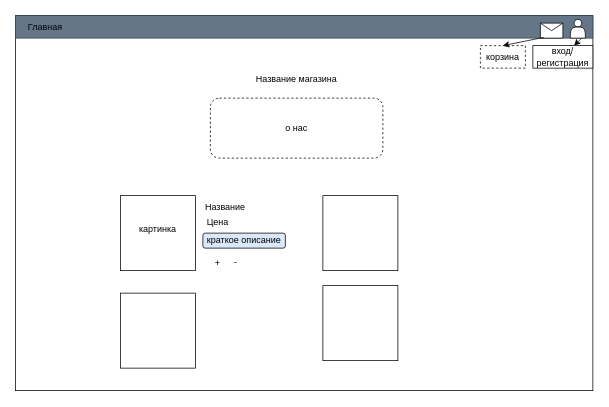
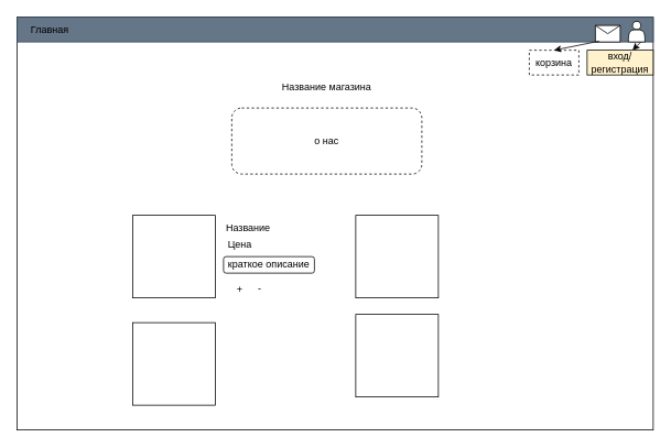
  <mxCell id="0" />
  <mxCell id="1" parent="0" />
  <mxCell id="2" value="" style="rounded=0;whiteSpace=wrap;html=1;" vertex="1" parent="1"><mxGeometry x="20" y="20" width="770" height="500" as="geometry" /></mxCell>
  <mxCell id="3" value="" style="rounded=0;whiteSpace=wrap;html=1;fillColor=#647687;strokeColor=#314354;fontColor=#ffffff;" vertex="1" parent="1"><mxGeometry x="20" y="20" width="770" height="30" as="geometry" /></mxCell>
  <mxCell id="4" value="Название магазина" style="text;html=1;strokeColor=none;fillColor=none;align=center;verticalAlign=middle;whiteSpace=wrap;rounded=0;" vertex="1" parent="1"><mxGeometry x="330" y="90" width="130" height="30" as="geometry" /></mxCell>
  <mxCell id="5" value="о нас" style="rounded=1;whiteSpace=wrap;html=1;dashed=1;" vertex="1" parent="1"><mxGeometry x="280" y="130" width="230" height="80" as="geometry" /></mxCell>
  <mxCell id="6" value="" style="whiteSpace=wrap;html=1;aspect=fixed;" vertex="1" parent="1"><mxGeometry x="160" y="260" width="100" height="100" as="geometry" /></mxCell>
  <mxCell id="7" value="" style="whiteSpace=wrap;html=1;aspect=fixed;" vertex="1" parent="1"><mxGeometry x="430" y="260" width="100" height="100" as="geometry" /></mxCell>
  <mxCell id="8" value="" style="whiteSpace=wrap;html=1;aspect=fixed;" vertex="1" parent="1"><mxGeometry x="160" y="390" width="100" height="100" as="geometry" /></mxCell>
  <mxCell id="9" value="" style="whiteSpace=wrap;html=1;aspect=fixed;" vertex="1" parent="1"><mxGeometry x="430" y="380" width="100" height="100" as="geometry" /></mxCell>
  <mxCell id="10" value="Название" style="text;html=1;strokeColor=none;fillColor=none;align=center;verticalAlign=middle;whiteSpace=wrap;rounded=0;" vertex="1" parent="1"><mxGeometry x="270" y="260" width="60" height="30" as="geometry" /></mxCell>
  <mxCell id="11" value="Цена" style="text;html=1;strokeColor=none;fillColor=none;align=center;verticalAlign=middle;whiteSpace=wrap;rounded=0;" vertex="1" parent="1"><mxGeometry x="260" y="280" width="60" height="30" as="geometry" /></mxCell>
- <mxCell id="12" value="краткое описание" style="rounded=1;whiteSpace=wrap;html=1;fillColor=#dae8fc;" vertex="1" parent="1"><mxGeometry x="270" y="310" width="110" height="20" as="geometry" /></mxCell>
+ <mxCell id="12" value="краткое описание" style="rounded=1;whiteSpace=wrap;html=1;" vertex="1" parent="1"><mxGeometry x="270" y="310" width="110" height="20" as="geometry" /></mxCell>
  <mxCell id="13" value="Главная" style="text;html=1;strokeColor=none;fillColor=none;align=center;verticalAlign=middle;whiteSpace=wrap;rounded=0;" vertex="1" parent="1"><mxGeometry x="30" y="20" width="60" height="30" as="geometry" /></mxCell>
  <mxCell id="14" value="" style="shape=actor;whiteSpace=wrap;html=1;" vertex="1" parent="1"><mxGeometry x="760" y="25" width="20" height="25" as="geometry" /></mxCell>
  <mxCell id="15" value="" style="shape=message;html=1;whiteSpace=wrap;html=1;outlineConnect=0;" vertex="1" parent="1"><mxGeometry x="720" y="30" width="30" height="20" as="geometry" /></mxCell>
- <mxCell id="16" value="вход/регистрация" style="rounded=0;whiteSpace=wrap;html=1;" vertex="1" parent="1"><mxGeometry x="710" y="60" width="80" height="30" as="geometry" /></mxCell>
+ <mxCell id="16" value="вход/регистрация" style="rounded=0;whiteSpace=wrap;html=1;fillColor=#fff2cc;" vertex="1" parent="1"><mxGeometry x="710" y="60" width="80" height="30" as="geometry" /></mxCell>
  <mxCell id="17" value="" style="endArrow=classic;html=1;rounded=0;exitX=0.75;exitY=1;exitDx=0;exitDy=0;" edge="1" parent="1" source="14" target="16"><mxGeometry width="50" height="50" relative="1" as="geometry"><mxPoint x="390" y="250" as="sourcePoint" /><mxPoint x="440" y="200" as="targetPoint" /></mxGeometry></mxCell>
  <mxCell id="18" value="корзина" style="rounded=0;whiteSpace=wrap;html=1;dashed=1;" vertex="1" parent="1"><mxGeometry x="640" y="60" width="60" height="30" as="geometry" /></mxCell>
  <mxCell id="19" value="" style="endArrow=classic;html=1;rounded=0;exitX=0.15;exitY=0.95;exitDx=0;exitDy=0;exitPerimeter=0;entryX=0.5;entryY=0;entryDx=0;entryDy=0;" edge="1" parent="1" source="15" target="18"><mxGeometry width="50" height="50" relative="1" as="geometry"><mxPoint x="390" y="250" as="sourcePoint" /><mxPoint x="440" y="200" as="targetPoint" /></mxGeometry></mxCell>
  <mxCell id="20" value="+" style="text;html=1;strokeColor=none;fillColor=none;align=center;verticalAlign=middle;whiteSpace=wrap;rounded=0;" vertex="1" parent="1"><mxGeometry x="270" y="340" width="40" height="20" as="geometry" /></mxCell>
  <mxCell id="21" value="-" style="text;html=1;strokeColor=none;fillColor=none;align=center;verticalAlign=middle;whiteSpace=wrap;rounded=0;" vertex="1" parent="1"><mxGeometry x="290" y="340" width="47.5" height="17.5" as="geometry" /></mxCell>
- <mxCell id="22" value="картинка" style="text;html=1;strokeColor=none;fillColor=none;align=center;verticalAlign=middle;whiteSpace=wrap;rounded=0;" vertex="1" parent="1"><mxGeometry x="180" y="290" width="60" height="30" as="geometry" /></mxCell>
